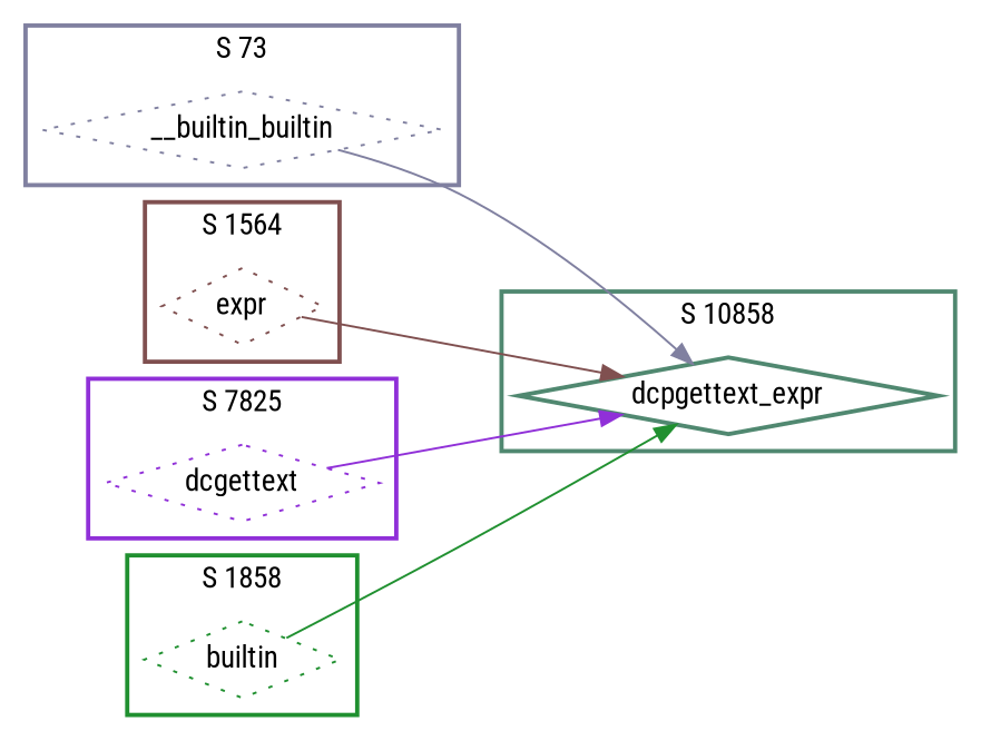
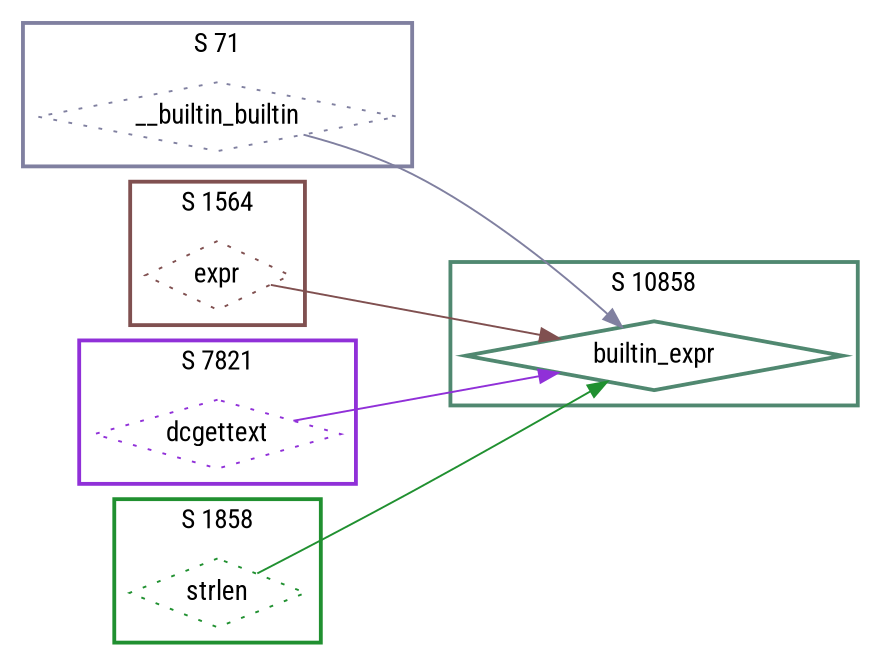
  digraph {
    fontname="Roboto Condensed"
    rankdir=LR
    node [fontname="Roboto Condensed" shape=diamond style=dotted]
    edge [fontname="Roboto Condensed"]
-   n1 [color="#508870" label=dcpgettext_expr style=bold]
+   n1 [color="#508870" label=builtin_expr style=bold]
    n2 [color="#8080A0" label=__builtin_builtin]
    n3 [color="#805050" label=expr]
    n4 [color="#9030D8" label=dcgettext]
-   n5 [color="#209030" label=builtin]
+   n5 [color="#209030" label=strlen]
    subgraph cluster_1 {
      color="#508870"
      label="S 10858"
      style=bold
      n1
    }
    subgraph cluster_2 {
      color="#8080A0"
-     label="S 73"
+     label="S 71"
      style=bold
      n2
    }
    subgraph cluster_3 {
      color="#805050"
      label="S 1564"
      style=bold
      n3
    }
    subgraph cluster_4 {
      color="#9030D8"
-     label="S 7825"
+     label="S 7821"
      style=bold
      n4
    }
    subgraph cluster_5 {
      color="#209030"
      label="S 1858"
      style=bold
      n5
    }
    n2 -> n1 [color="#8080A0"]
    n3 -> n1 [color="#805050"]
    n4 -> n1 [color="#9030D8"]
    n5 -> n1 [color="#209030"]
  }
